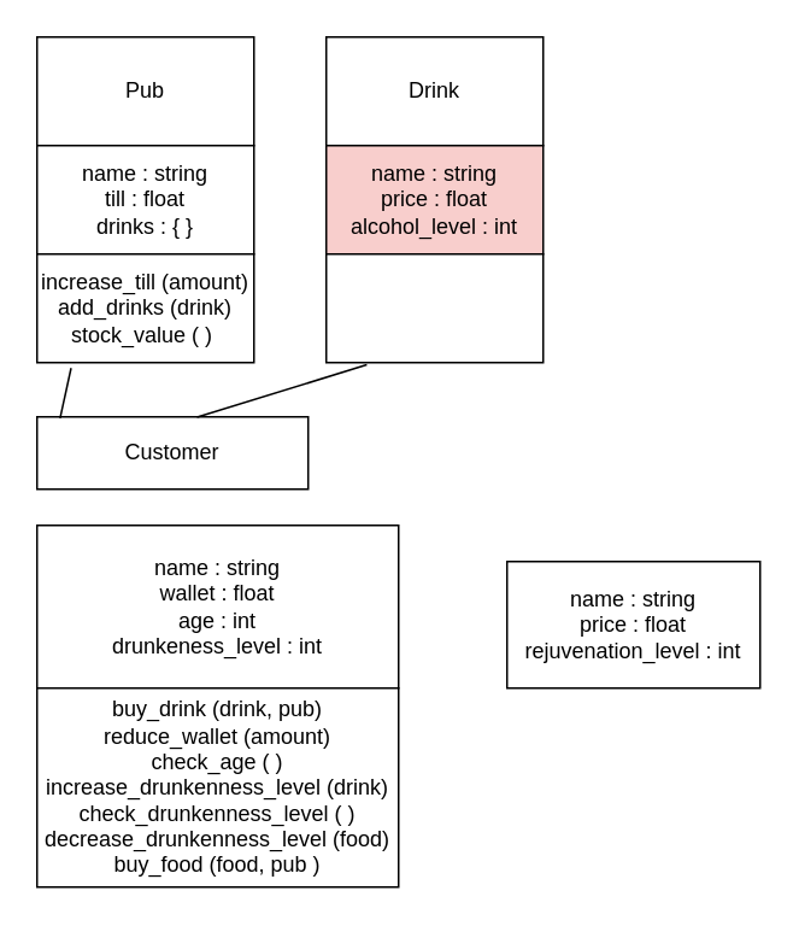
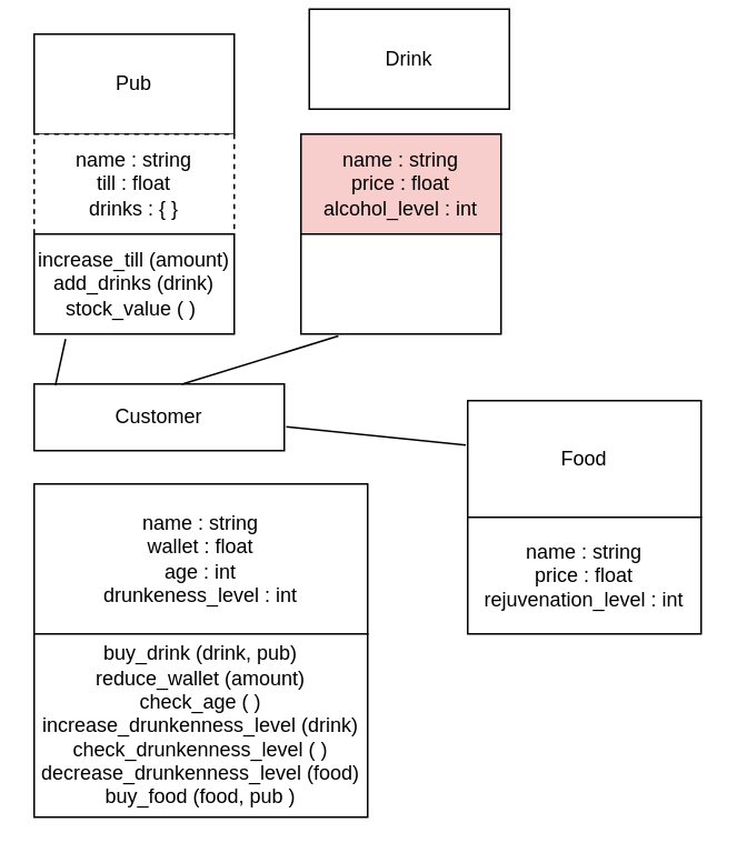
  <mxCell id="0" />
  <mxCell id="1" parent="0" />
  <mxCell id="2" value="Pub" style="rounded=0;whiteSpace=wrap;html=1;" vertex="1" parent="1"><mxGeometry x="20" y="20" width="120" height="60" as="geometry" /></mxCell>
- <mxCell id="3" value="name : string&lt;br&gt;till : float&lt;br&gt;drinks : { }" style="rounded=0;whiteSpace=wrap;html=1;" vertex="1" parent="1"><mxGeometry x="20" y="80" width="120" height="60" as="geometry" /></mxCell>
+ <mxCell id="3" value="name : string&lt;br&gt;till : float&lt;br&gt;drinks : { }" style="rounded=0;whiteSpace=wrap;html=1;dashed=1;" vertex="1" parent="1"><mxGeometry x="20" y="80" width="120" height="60" as="geometry" /></mxCell>
  <mxCell id="4" value="increase_till (amount)&lt;br&gt;add_drinks (drink)&lt;br&gt;stock_value ( )&amp;nbsp;" style="rounded=0;whiteSpace=wrap;html=1;" vertex="1" parent="1"><mxGeometry x="20" y="140" width="120" height="60" as="geometry" /></mxCell>
- <mxCell id="5" value="Drink" style="rounded=0;whiteSpace=wrap;html=1;" vertex="1" parent="1"><mxGeometry x="180" y="20" width="120" height="60" as="geometry" /></mxCell>
+ <mxCell id="5" value="Drink" style="rounded=0;whiteSpace=wrap;html=1;" vertex="1" parent="1"><mxGeometry x="185" y="5" width="120" height="60" as="geometry" /></mxCell>
  <mxCell id="6" value="name : string&lt;br&gt;price : float&lt;br&gt;alcohol_level : int" style="rounded=0;whiteSpace=wrap;html=1;fillColor=#f8cecc;" vertex="1" parent="1"><mxGeometry x="180" y="80" width="120" height="60" as="geometry" /></mxCell>
  <mxCell id="7" value="" style="rounded=0;whiteSpace=wrap;html=1;" vertex="1" parent="1"><mxGeometry x="180" y="140" width="120" height="60" as="geometry" /></mxCell>
  <mxCell id="8" value="Customer" style="rounded=0;whiteSpace=wrap;html=1;" vertex="1" parent="1"><mxGeometry x="20" y="230" width="150" height="40" as="geometry" /></mxCell>
  <mxCell id="9" value="name : string&lt;br&gt;wallet : float&lt;br&gt;age : int&lt;br&gt;drunkeness_level : int" style="rounded=0;whiteSpace=wrap;html=1;" vertex="1" parent="1"><mxGeometry x="20" y="290" width="200" height="90" as="geometry" /></mxCell>
  <mxCell id="10" value="buy_drink (drink, pub)&lt;br&gt;reduce_wallet (amount)&lt;br&gt;check_age ( )&lt;br&gt;increase_drunkenness_level (drink)&lt;br&gt;check_drunkenness_level ( )&lt;br&gt;decrease_drunkenness_level (food)&lt;br&gt;buy_food (food, pub )" style="rounded=0;whiteSpace=wrap;html=1;" vertex="1" parent="1"><mxGeometry x="20" y="380" width="200" height="110" as="geometry" /></mxCell>
+ <mxCell id="11" value="Food" style="rounded=0;whiteSpace=wrap;html=1;" vertex="1" parent="1"><mxGeometry x="280" y="240" width="140" height="70" as="geometry" /></mxCell>
  <mxCell id="12" value="name : string&lt;br&gt;price : float&lt;br&gt;rejuvenation_level : int" style="rounded=0;whiteSpace=wrap;html=1;" vertex="1" parent="1"><mxGeometry x="280" y="310" width="140" height="70" as="geometry" /></mxCell>
+ <mxCell id="13" value="" style="endArrow=none;html=1;rounded=0;exitX=1.008;exitY=0.641;exitDx=0;exitDy=0;exitPerimeter=0;entryX=-0.008;entryY=0.381;entryDx=0;entryDy=0;entryPerimeter=0;" edge="1" parent="1" source="8" target="11"><mxGeometry width="50" height="50" relative="1" as="geometry"><mxPoint x="230" y="320" as="sourcePoint" /><mxPoint x="280" y="270" as="targetPoint" /></mxGeometry></mxCell>
  <mxCell id="14" value="" style="endArrow=none;html=1;rounded=0;entryX=0.187;entryY=1.02;entryDx=0;entryDy=0;entryPerimeter=0;exitX=0.59;exitY=0.005;exitDx=0;exitDy=0;exitPerimeter=0;" edge="1" parent="1" source="8" target="7"><mxGeometry width="50" height="50" relative="1" as="geometry"><mxPoint x="140" y="240" as="sourcePoint" /><mxPoint x="180" y="200" as="targetPoint" /></mxGeometry></mxCell>
  <mxCell id="15" value="" style="endArrow=none;html=1;rounded=0;exitX=0.085;exitY=0.02;exitDx=0;exitDy=0;exitPerimeter=0;entryX=0.157;entryY=1.05;entryDx=0;entryDy=0;entryPerimeter=0;" edge="1" parent="1" source="8" target="4"><mxGeometry width="50" height="50" relative="1" as="geometry"><mxPoint x="20" y="240" as="sourcePoint" /><mxPoint x="70" y="190" as="targetPoint" /></mxGeometry></mxCell>
